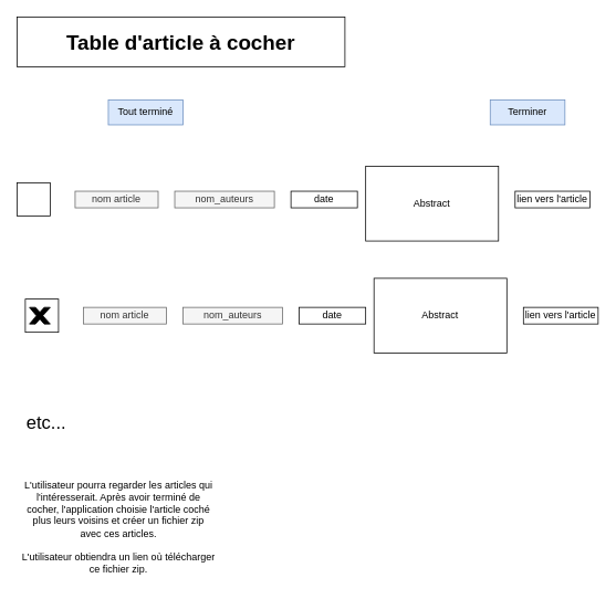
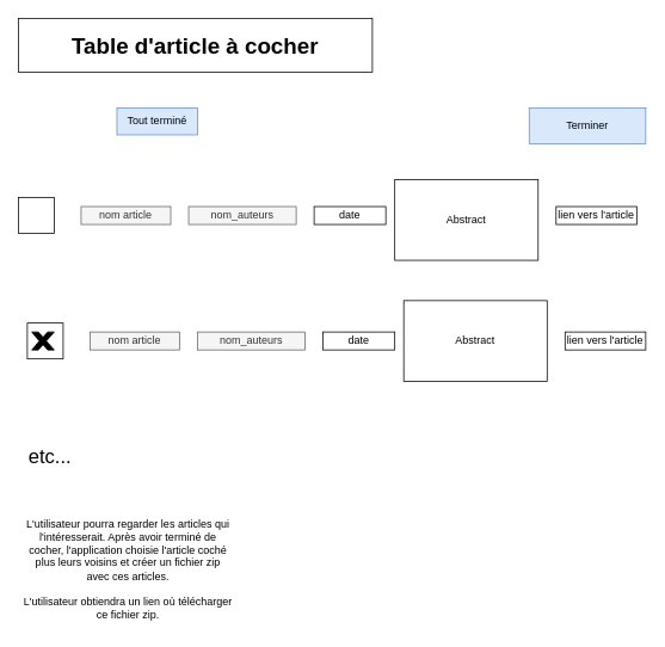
  <mxCell id="0" />
  <mxCell id="1" parent="0" />
  <mxCell id="2" value="&lt;font style=&quot;font-size: 25px&quot;&gt;&lt;b&gt;Table d'article à cocher&lt;/b&gt;&lt;/font&gt;" style="rounded=0;whiteSpace=wrap;html=1;" vertex="1" parent="1"><mxGeometry x="20" y="20" width="395" height="60" as="geometry" /></mxCell>
  <mxCell id="3" value="Tout terminé" style="rounded=0;whiteSpace=wrap;html=1;fillColor=#dae8fc;strokeColor=#6c8ebf;" vertex="1" parent="1"><mxGeometry x="130" y="120" width="90" height="30" as="geometry" /></mxCell>
- <mxCell id="4" value="Terminer" style="rounded=0;whiteSpace=wrap;html=1;fillColor=#dae8fc;strokeColor=#6c8ebf;" vertex="1" parent="1"><mxGeometry x="590" y="120" width="90" height="30" as="geometry" /></mxCell>
+ <mxCell id="4" value="Terminer" style="rounded=0;whiteSpace=wrap;html=1;fillColor=#dae8fc;strokeColor=#6c8ebf;" vertex="1" parent="1"><mxGeometry x="590" y="120" width="130" height="40" as="geometry" /></mxCell>
  <mxCell id="5" value="" style="rounded=0;whiteSpace=wrap;html=1;" vertex="1" parent="1"><mxGeometry x="20" y="220" width="40" height="40" as="geometry" /></mxCell>
  <mxCell id="6" value="nom article" style="text;html=1;strokeColor=#666666;fillColor=#f5f5f5;align=center;verticalAlign=middle;whiteSpace=wrap;rounded=0;fontColor=#333333;" vertex="1" parent="1"><mxGeometry x="90" y="230" width="100" height="20" as="geometry" /></mxCell>
  <mxCell id="7" value="nom_auteurs" style="text;html=1;strokeColor=#666666;fillColor=#f5f5f5;align=center;verticalAlign=middle;whiteSpace=wrap;rounded=0;fontColor=#333333;" vertex="1" parent="1"><mxGeometry x="210" y="230" width="120" height="20" as="geometry" /></mxCell>
  <mxCell id="8" value="Abstract" style="rounded=0;whiteSpace=wrap;html=1;" vertex="1" parent="1"><mxGeometry x="440" y="200" width="160" height="90" as="geometry" /></mxCell>
  <mxCell id="9" value="date" style="rounded=0;whiteSpace=wrap;html=1;" vertex="1" parent="1"><mxGeometry x="350" y="230" width="80" height="20" as="geometry" /></mxCell>
  <mxCell id="10" value="lien vers l'article" style="rounded=0;whiteSpace=wrap;html=1;" vertex="1" parent="1"><mxGeometry x="620" y="230" width="90" height="20" as="geometry" /></mxCell>
  <mxCell id="11" value="" style="rounded=0;whiteSpace=wrap;html=1;" vertex="1" parent="1"><mxGeometry x="30" y="360" width="40" height="40" as="geometry" /></mxCell>
  <mxCell id="12" value="nom article" style="text;html=1;strokeColor=#666666;fillColor=#f5f5f5;align=center;verticalAlign=middle;whiteSpace=wrap;rounded=0;fontColor=#333333;" vertex="1" parent="1"><mxGeometry x="100" y="370" width="100" height="20" as="geometry" /></mxCell>
  <mxCell id="13" value="nom_auteurs" style="text;html=1;strokeColor=#666666;fillColor=#f5f5f5;align=center;verticalAlign=middle;whiteSpace=wrap;rounded=0;fontColor=#333333;" vertex="1" parent="1"><mxGeometry x="220" y="370" width="120" height="20" as="geometry" /></mxCell>
  <mxCell id="14" value="date" style="rounded=0;whiteSpace=wrap;html=1;" vertex="1" parent="1"><mxGeometry x="360" y="370" width="80" height="20" as="geometry" /></mxCell>
  <mxCell id="15" value="lien vers l'article" style="rounded=0;whiteSpace=wrap;html=1;" vertex="1" parent="1"><mxGeometry x="630" y="370" width="90" height="20" as="geometry" /></mxCell>
  <mxCell id="16" value="Abstract" style="rounded=0;whiteSpace=wrap;html=1;" vertex="1" parent="1"><mxGeometry x="450" y="335" width="160" height="90" as="geometry" /></mxCell>
  <mxCell id="17" value="" style="verticalLabelPosition=bottom;verticalAlign=top;html=1;shape=mxgraph.basic.x;fillColor=#000000;" vertex="1" parent="1"><mxGeometry x="35" y="370" width="25" height="20" as="geometry" /></mxCell>
  <mxCell id="18" value="&lt;font style=&quot;font-size: 22px&quot;&gt;etc...&lt;/font&gt;" style="text;html=1;align=center;verticalAlign=middle;resizable=0;points=[];autosize=1;" vertex="1" parent="1"><mxGeometry x="25" y="500" width="60" height="20" as="geometry" /></mxCell>
  <mxCell id="19" value="L'utilisateur pourra regarder les articles qui l'intéresserait. Après avoir terminé de cocher, l'application choisie l'article coché plus leurs voisins et créer un fichier zip avec ces articles.&lt;br&gt;&lt;br&gt;L'utilisateur obtiendra un lien où télécharger ce fichier zip." style="text;html=1;strokeColor=none;fillColor=none;align=center;verticalAlign=middle;whiteSpace=wrap;rounded=0;" vertex="1" parent="1"><mxGeometry x="25" y="570" width="235" height="130" as="geometry" /></mxCell>
